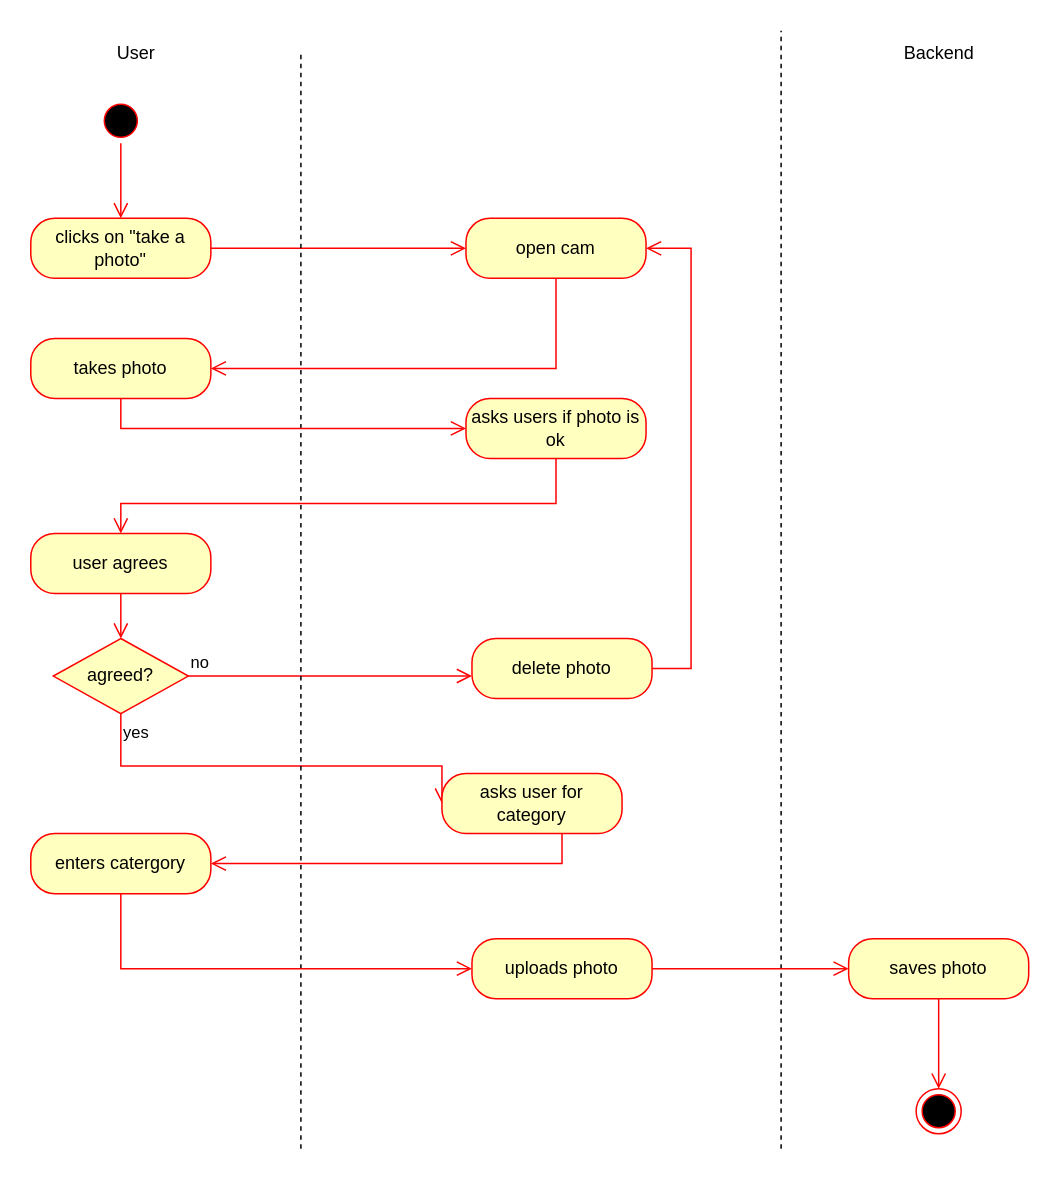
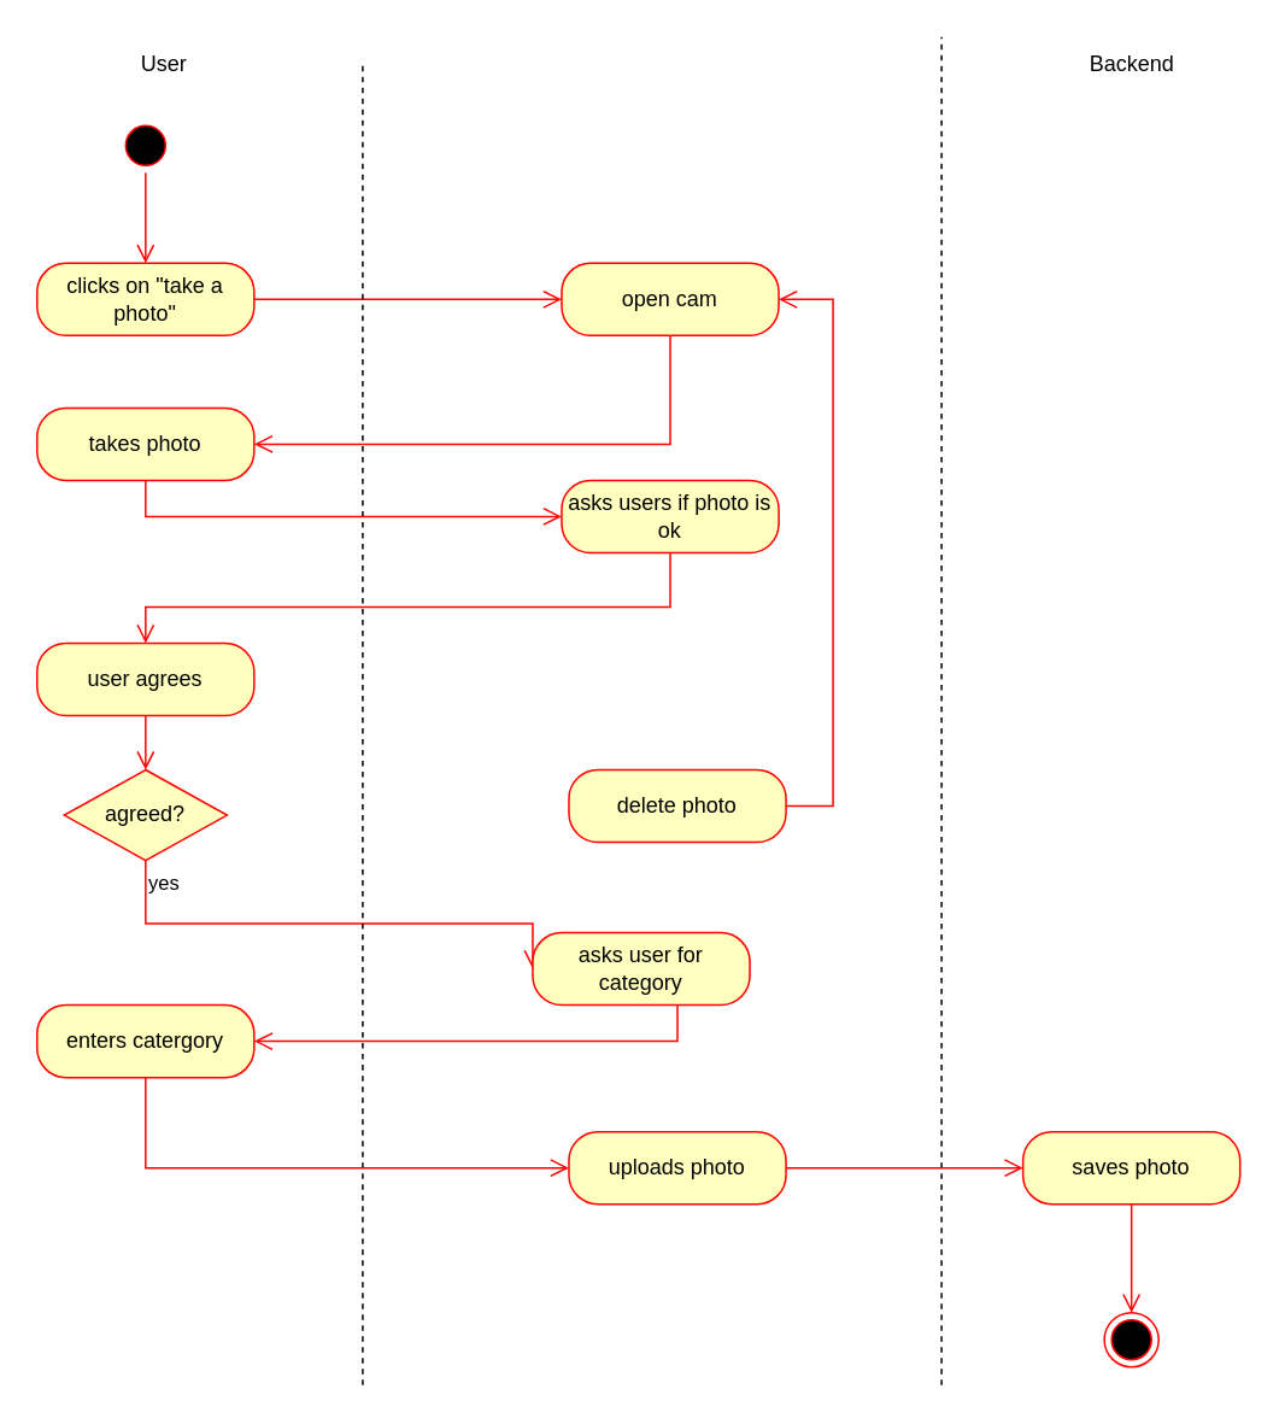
  <mxCell id="0" />
  <mxCell id="1" parent="0" />
  <mxCell id="2" value="open cam" style="rounded=1;whiteSpace=wrap;html=1;arcSize=40;fontColor=#000000;fillColor=#ffffc0;strokeColor=#ff0000;" vertex="1" parent="1"><mxGeometry x="310" y="145" width="120" height="40" as="geometry" /></mxCell>
  <mxCell id="3" value="agreed?" style="rhombus;whiteSpace=wrap;html=1;fillColor=#ffffc0;strokeColor=#ff0000;" vertex="1" parent="1"><mxGeometry x="35" y="425" width="90" height="50" as="geometry" /></mxCell>
- <mxCell id="4" value="no" style="edgeStyle=orthogonalEdgeStyle;html=1;align=left;verticalAlign=bottom;endArrow=open;endSize=8;strokeColor=#ff0000;rounded=0;entryX=0;entryY=0.625;entryDx=0;entryDy=0;entryPerimeter=0;" edge="1" source="3" parent="1" target="6"><mxGeometry x="-1" relative="1" as="geometry"><mxPoint x="220" y="375" as="targetPoint" /></mxGeometry></mxCell>
  <mxCell id="5" value="yes" style="edgeStyle=orthogonalEdgeStyle;html=1;align=left;verticalAlign=top;endArrow=open;endSize=8;strokeColor=#ff0000;rounded=0;entryX=0;entryY=0.5;entryDx=0;entryDy=0;" edge="1" source="3" parent="1" target="23"><mxGeometry x="-1" relative="1" as="geometry"><mxPoint x="140" y="505" as="targetPoint" /><Array as="points"><mxPoint x="80" y="510" /></Array></mxGeometry></mxCell>
  <mxCell id="6" value="delete photo" style="rounded=1;whiteSpace=wrap;html=1;arcSize=40;fontColor=#000000;fillColor=#ffffc0;strokeColor=#ff0000;" vertex="1" parent="1"><mxGeometry x="314" y="425" width="120" height="40" as="geometry" /></mxCell>
  <mxCell id="7" value="clicks on &quot;take a photo&quot;" style="rounded=1;whiteSpace=wrap;html=1;arcSize=40;fontColor=#000000;fillColor=#ffffc0;strokeColor=#ff0000;" vertex="1" parent="1"><mxGeometry x="20" y="145" width="120" height="40" as="geometry" /></mxCell>
  <mxCell id="8" value="" style="edgeStyle=orthogonalEdgeStyle;html=1;verticalAlign=bottom;endArrow=open;endSize=8;strokeColor=#ff0000;rounded=0;entryX=0;entryY=0.5;entryDx=0;entryDy=0;" edge="1" source="7" parent="1" target="2"><mxGeometry relative="1" as="geometry"><mxPoint x="110" y="255" as="targetPoint" /></mxGeometry></mxCell>
  <mxCell id="9" value="" style="ellipse;html=1;shape=startState;fillColor=#000000;strokeColor=#ff0000;" vertex="1" parent="1"><mxGeometry x="65" y="65" width="30" height="30" as="geometry" /></mxCell>
  <mxCell id="10" value="" style="edgeStyle=orthogonalEdgeStyle;html=1;verticalAlign=bottom;endArrow=open;endSize=8;strokeColor=#ff0000;rounded=0;entryX=0.5;entryY=0;entryDx=0;entryDy=0;" edge="1" source="9" parent="1" target="7"><mxGeometry relative="1" as="geometry"><mxPoint x="95" y="155" as="targetPoint" /></mxGeometry></mxCell>
  <mxCell id="11" value="" style="endArrow=none;dashed=1;html=1;rounded=0;" edge="1" parent="1"><mxGeometry width="50" height="50" relative="1" as="geometry"><mxPoint x="520" y="765" as="sourcePoint" /><mxPoint x="520" y="20" as="targetPoint" /></mxGeometry></mxCell>
  <mxCell id="12" value="Backend" style="text;html=1;resizable=0;autosize=1;align=center;verticalAlign=middle;points=[];fillColor=none;strokeColor=none;rounded=0;" vertex="1" parent="1"><mxGeometry x="590" y="20" width="70" height="30" as="geometry" /></mxCell>
  <mxCell id="13" value="" style="endArrow=none;dashed=1;html=1;rounded=0;" edge="1" parent="1"><mxGeometry width="50" height="50" relative="1" as="geometry"><mxPoint x="200" y="765" as="sourcePoint" /><mxPoint x="200" y="35" as="targetPoint" /></mxGeometry></mxCell>
  <mxCell id="14" value="User" style="text;html=1;resizable=0;autosize=1;align=center;verticalAlign=middle;points=[];fillColor=none;strokeColor=none;rounded=0;" vertex="1" parent="1"><mxGeometry x="65" y="20" width="50" height="30" as="geometry" /></mxCell>
  <mxCell id="15" value="" style="edgeStyle=orthogonalEdgeStyle;html=1;verticalAlign=bottom;endArrow=open;endSize=8;strokeColor=#ff0000;rounded=0;entryX=1;entryY=0.5;entryDx=0;entryDy=0;" edge="1" parent="1" target="17"><mxGeometry relative="1" as="geometry"><mxPoint x="370" y="235" as="targetPoint" /><mxPoint x="370" y="185" as="sourcePoint" /><Array as="points"><mxPoint x="370" y="245" /></Array></mxGeometry></mxCell>
  <mxCell id="16" value="" style="edgeStyle=orthogonalEdgeStyle;html=1;verticalAlign=bottom;endArrow=open;endSize=8;strokeColor=#ff0000;rounded=0;entryX=1;entryY=0.5;entryDx=0;entryDy=0;exitX=1;exitY=0.5;exitDx=0;exitDy=0;" edge="1" source="6" parent="1" target="2"><mxGeometry relative="1" as="geometry"><mxPoint x="460" y="165" as="targetPoint" /><mxPoint x="434" y="385" as="sourcePoint" /><Array as="points"><mxPoint x="460" y="445" /><mxPoint x="460" y="165" /></Array></mxGeometry></mxCell>
  <mxCell id="17" value="takes photo" style="rounded=1;whiteSpace=wrap;html=1;arcSize=40;fontColor=#000000;fillColor=#ffffc0;strokeColor=#ff0000;" vertex="1" parent="1"><mxGeometry x="20" y="225" width="120" height="40" as="geometry" /></mxCell>
  <mxCell id="18" value="" style="edgeStyle=orthogonalEdgeStyle;html=1;verticalAlign=bottom;endArrow=open;endSize=8;strokeColor=#ff0000;rounded=0;entryX=0;entryY=0.5;entryDx=0;entryDy=0;" edge="1" source="17" parent="1" target="19"><mxGeometry relative="1" as="geometry"><mxPoint x="80" y="315" as="targetPoint" /><Array as="points"><mxPoint x="80" y="285" /></Array></mxGeometry></mxCell>
  <mxCell id="19" value="asks users if photo is ok" style="rounded=1;whiteSpace=wrap;html=1;arcSize=40;fontColor=#000000;fillColor=#ffffc0;strokeColor=#ff0000;" vertex="1" parent="1"><mxGeometry x="310" y="265" width="120" height="40" as="geometry" /></mxCell>
  <mxCell id="20" value="" style="edgeStyle=orthogonalEdgeStyle;html=1;verticalAlign=bottom;endArrow=open;endSize=8;strokeColor=#ff0000;rounded=0;entryX=0.5;entryY=0;entryDx=0;entryDy=0;" edge="1" source="19" parent="1" target="21"><mxGeometry relative="1" as="geometry"><mxPoint x="90" y="345" as="targetPoint" /><Array as="points"><mxPoint x="370" y="335" /><mxPoint x="80" y="335" /></Array></mxGeometry></mxCell>
  <mxCell id="21" value="user agrees" style="rounded=1;whiteSpace=wrap;html=1;arcSize=40;fontColor=#000000;fillColor=#ffffc0;strokeColor=#ff0000;" vertex="1" parent="1"><mxGeometry x="20" y="355" width="120" height="40" as="geometry" /></mxCell>
  <mxCell id="22" value="" style="edgeStyle=orthogonalEdgeStyle;html=1;verticalAlign=bottom;endArrow=open;endSize=8;strokeColor=#ff0000;rounded=0;" edge="1" source="21" parent="1"><mxGeometry relative="1" as="geometry"><mxPoint x="80" y="425" as="targetPoint" /></mxGeometry></mxCell>
  <mxCell id="23" value="asks user for category" style="rounded=1;whiteSpace=wrap;html=1;arcSize=40;fontColor=#000000;fillColor=#ffffc0;strokeColor=#ff0000;" vertex="1" parent="1"><mxGeometry x="294" y="515" width="120" height="40" as="geometry" /></mxCell>
  <mxCell id="24" value="" style="edgeStyle=orthogonalEdgeStyle;html=1;verticalAlign=bottom;endArrow=open;endSize=8;strokeColor=#ff0000;rounded=0;entryX=1;entryY=0.5;entryDx=0;entryDy=0;" edge="1" source="23" parent="1" target="25"><mxGeometry relative="1" as="geometry"><mxPoint x="374" y="590" as="targetPoint" /><Array as="points"><mxPoint x="374" y="575" /></Array></mxGeometry></mxCell>
  <mxCell id="25" value="enters catergory" style="rounded=1;whiteSpace=wrap;html=1;arcSize=40;fontColor=#000000;fillColor=#ffffc0;strokeColor=#ff0000;" vertex="1" parent="1"><mxGeometry x="20" y="555" width="120" height="40" as="geometry" /></mxCell>
  <mxCell id="26" value="" style="edgeStyle=orthogonalEdgeStyle;html=1;verticalAlign=bottom;endArrow=open;endSize=8;strokeColor=#ff0000;rounded=0;entryX=0;entryY=0.5;entryDx=0;entryDy=0;" edge="1" source="25" parent="1" target="27"><mxGeometry relative="1" as="geometry"><mxPoint x="110" y="675" as="targetPoint" /><Array as="points"><mxPoint x="80" y="645" /></Array></mxGeometry></mxCell>
  <mxCell id="27" value="uploads photo" style="rounded=1;whiteSpace=wrap;html=1;arcSize=40;fontColor=#000000;fillColor=#ffffc0;strokeColor=#ff0000;" vertex="1" parent="1"><mxGeometry x="314" y="625" width="120" height="40" as="geometry" /></mxCell>
  <mxCell id="28" value="" style="edgeStyle=orthogonalEdgeStyle;html=1;verticalAlign=bottom;endArrow=open;endSize=8;strokeColor=#ff0000;rounded=0;entryX=0;entryY=0.5;entryDx=0;entryDy=0;" edge="1" source="27" parent="1" target="29"><mxGeometry relative="1" as="geometry"><mxPoint x="374" y="725" as="targetPoint" /></mxGeometry></mxCell>
  <mxCell id="29" value="saves photo" style="rounded=1;whiteSpace=wrap;html=1;arcSize=40;fontColor=#000000;fillColor=#ffffc0;strokeColor=#ff0000;" vertex="1" parent="1"><mxGeometry x="565" y="625" width="120" height="40" as="geometry" /></mxCell>
  <mxCell id="30" value="" style="edgeStyle=orthogonalEdgeStyle;html=1;verticalAlign=bottom;endArrow=open;endSize=8;strokeColor=#ff0000;rounded=0;" edge="1" source="29" parent="1"><mxGeometry relative="1" as="geometry"><mxPoint x="625" y="725" as="targetPoint" /></mxGeometry></mxCell>
  <mxCell id="31" value="" style="ellipse;html=1;shape=endState;fillColor=#000000;strokeColor=#ff0000;" vertex="1" parent="1"><mxGeometry x="610" y="725" width="30" height="30" as="geometry" /></mxCell>
